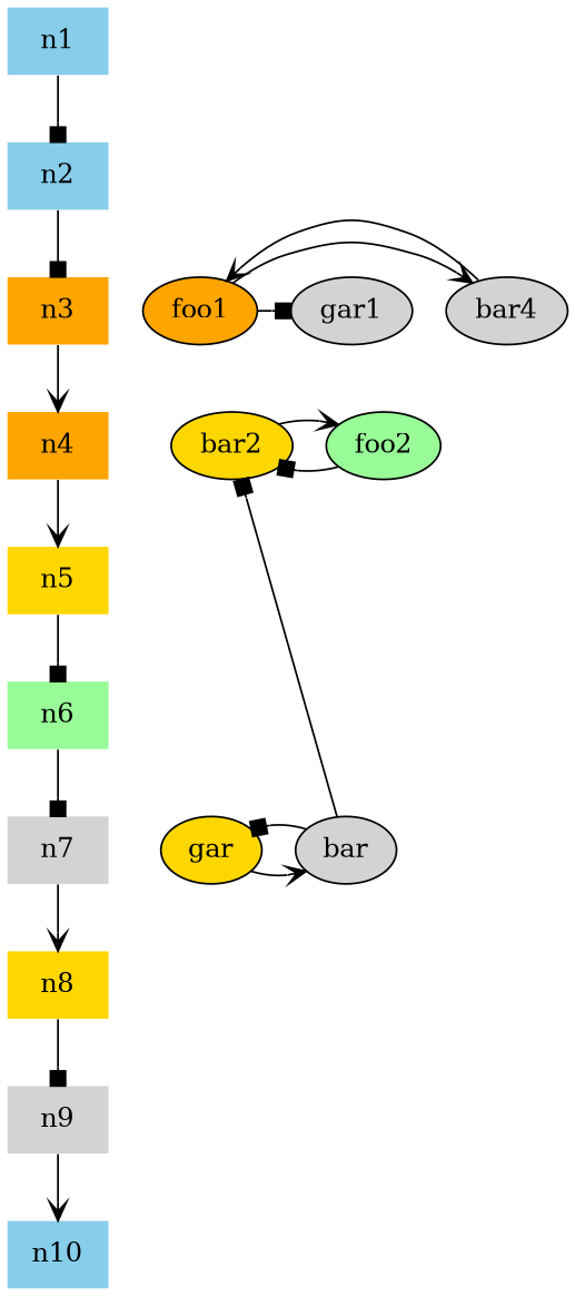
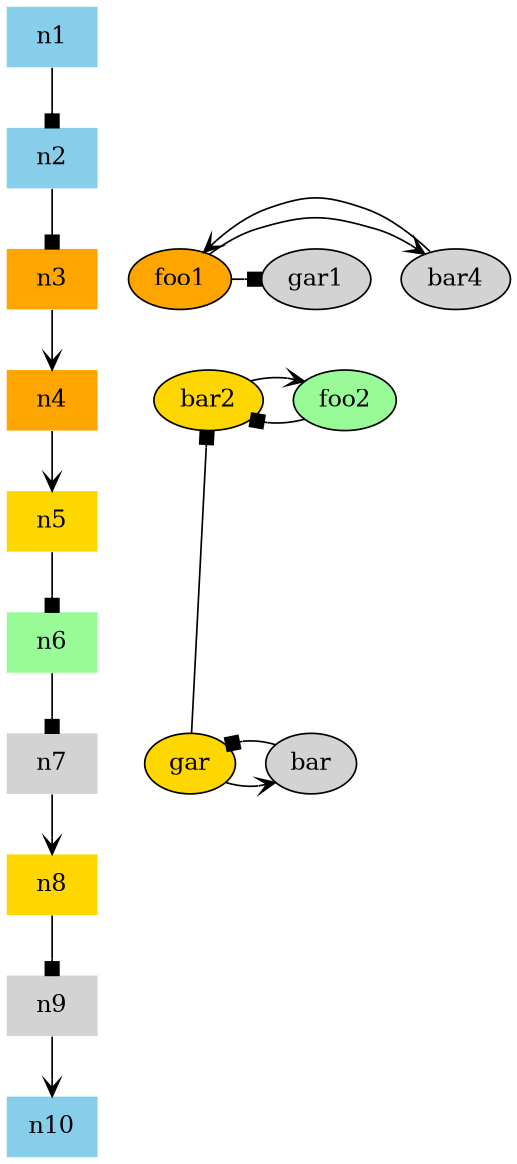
  digraph {
    node [fillcolor=lightgrey shape=plaintext style=filled]
    edge [arrowhead=box]
    n1 [fillcolor=skyblue]
    n2 [fillcolor=skyblue]
    n3 [fillcolor=orange]
    n4 [fillcolor=orange]
    n5 [fillcolor=gold]
    n6 [fillcolor=palegreen]
    n7
    n8 [fillcolor=gold]
    n9
    n10 [fillcolor=skyblue]
    foo [fillcolor=gold label=gar shape=""]
    bar [shape=""]
    foo1 [fillcolor=orange shape=""]
    bar1 [label=bar4 shape=""]
    gar1 [shape=""]
    foo2 [fillcolor=palegreen shape=""]
    bar2 [fillcolor=gold shape=""]
    subgraph sub_1 {
      n1
      n2
      n3
      n4
      n5
      n6
      n7
      n8
      n9
      n10
    }
    subgraph sub_2 {
      label=fnord
      rank=same
      n7
      foo
      bar
    }
    subgraph sub_3 {
      rank=same
      n3
      subgraph sub_4 {
        rank=same
        foo1
        bar1
        gar1
      }
    }
    subgraph sub_5 {
      rank=same
      n4
      subgraph sub_6 {
        rank=same
        foo2
        bar2
      }
    }
    n1 -> n2
    n2 -> n3
    n3 -> n4 [arrowhead=vee]
    n4 -> n5 [arrowhead=vee]
    n5 -> n6
    n6 -> n7
    n7 -> n8 [arrowhead=vee]
    n8 -> n9
    n9 -> n10 [arrowhead=vee]
    foo -> bar [arrowhead=vee]
-   bar -> bar2
+   foo -> bar2
    bar -> foo
    foo1 -> bar1 [arrowhead=vee]
    foo1 -> gar1
    bar1 -> foo1 [arrowhead=vee]
    foo2 -> bar2
    bar2 -> foo2 [arrowhead=vee]
  }
